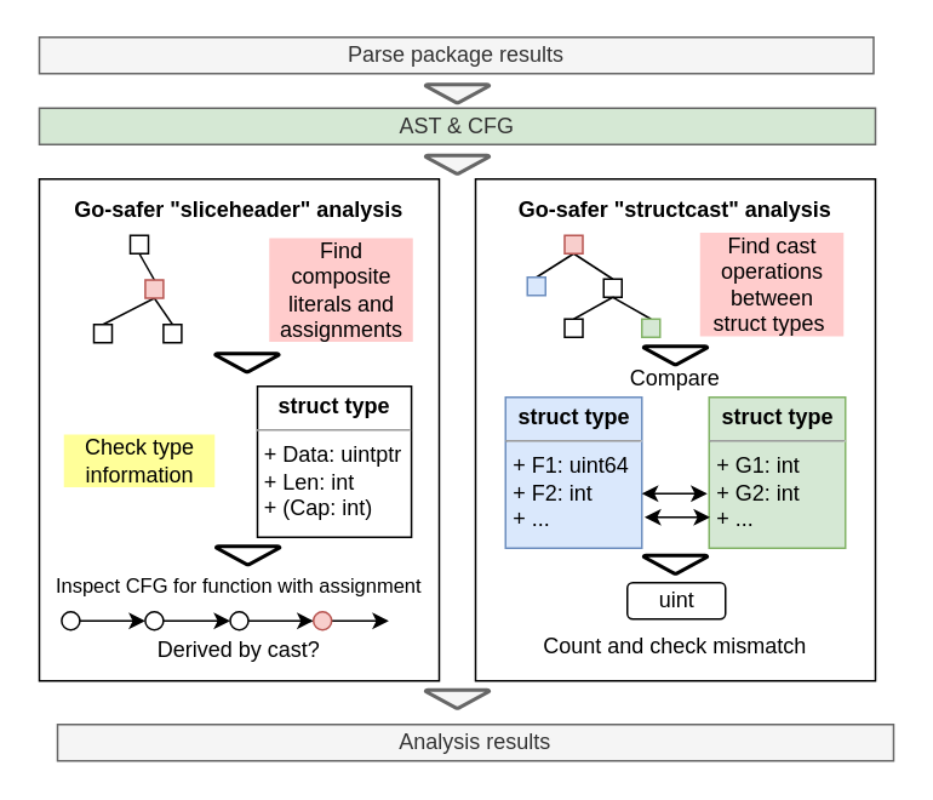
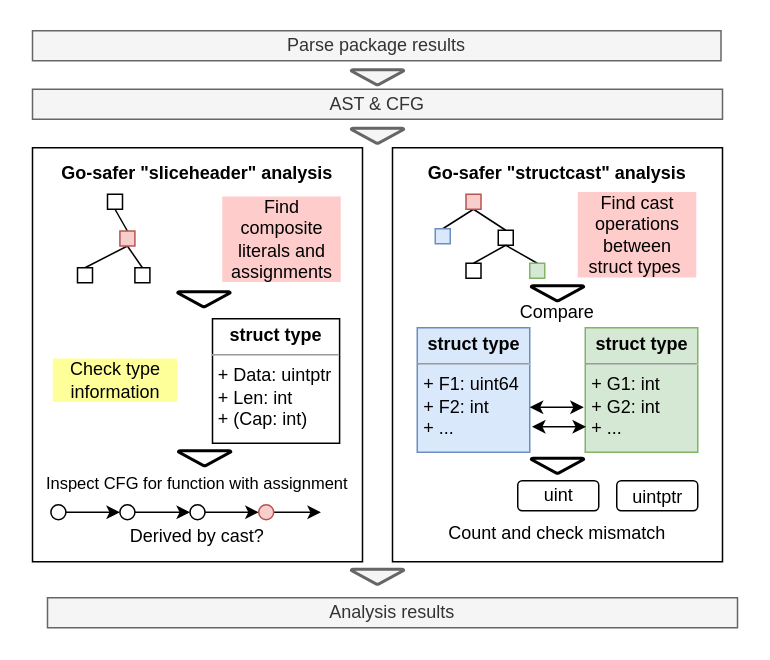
  <mxCell id="0" />
  <mxCell id="1" parent="0" />
  <mxCell id="2" value="" style="rounded=0;whiteSpace=wrap;html=1;" parent="1" vertex="1"><mxGeometry x="21" y="98" width="220" height="276" as="geometry" /></mxCell>
  <mxCell id="3" value="Parse package results" style="rounded=0;whiteSpace=wrap;html=1;fillColor=#f5f5f5;strokeColor=#666666;fontColor=#333333;" parent="1" vertex="1"><mxGeometry x="21" y="20" width="459" height="20" as="geometry" /></mxCell>
- <mxCell id="4" value="AST &amp;amp; CFG" style="rounded=0;whiteSpace=wrap;html=1;fillColor=#d5e8d4;strokeColor=#666666;fontColor=#333333;" parent="1" vertex="1"><mxGeometry x="21" y="59" width="460" height="20" as="geometry" /></mxCell>
+ <mxCell id="4" value="AST &amp;amp; CFG" style="rounded=0;whiteSpace=wrap;html=1;fillColor=#f5f5f5;strokeColor=#666666;fontColor=#333333;" parent="1" vertex="1"><mxGeometry x="21" y="59" width="460" height="20" as="geometry" /></mxCell>
  <mxCell id="5" value="&lt;b&gt;Go-safer &quot;sliceheader&quot; analysis&lt;/b&gt;" style="text;html=1;strokeColor=none;fillColor=none;align=center;verticalAlign=bottom;whiteSpace=wrap;rounded=0;" parent="1" vertex="1"><mxGeometry x="21" y="104" width="220" height="20" as="geometry" /></mxCell>
  <mxCell id="6" value="" style="rounded=0;whiteSpace=wrap;html=1;align=left;" parent="1" vertex="1"><mxGeometry x="71" y="129" width="10" height="10" as="geometry" /></mxCell>
  <mxCell id="7" style="edgeStyle=none;rounded=0;orthogonalLoop=1;jettySize=auto;html=1;exitX=0.5;exitY=0;exitDx=0;exitDy=0;entryX=0.5;entryY=1;entryDx=0;entryDy=0;endArrow=none;endFill=0;" parent="1" source="10" target="6" edge="1"><mxGeometry relative="1" as="geometry" /></mxCell>
  <mxCell id="8" style="edgeStyle=none;rounded=0;orthogonalLoop=1;jettySize=auto;html=1;exitX=0.5;exitY=1;exitDx=0;exitDy=0;entryX=0.5;entryY=0;entryDx=0;entryDy=0;endArrow=none;endFill=0;" parent="1" source="10" target="11" edge="1"><mxGeometry relative="1" as="geometry" /></mxCell>
  <mxCell id="9" style="edgeStyle=none;rounded=0;orthogonalLoop=1;jettySize=auto;html=1;exitX=0.5;exitY=1;exitDx=0;exitDy=0;entryX=0.5;entryY=0;entryDx=0;entryDy=0;endArrow=none;endFill=0;" parent="1" source="10" target="12" edge="1"><mxGeometry relative="1" as="geometry" /></mxCell>
  <mxCell id="10" value="" style="rounded=0;whiteSpace=wrap;html=1;align=left;fillColor=#f8cecc;strokeColor=#b85450;" parent="1" vertex="1"><mxGeometry x="79.27" y="153.5" width="10" height="10" as="geometry" /></mxCell>
  <mxCell id="11" value="" style="rounded=0;whiteSpace=wrap;html=1;align=left;" parent="1" vertex="1"><mxGeometry x="89.27" y="178" width="10" height="10" as="geometry" /></mxCell>
  <mxCell id="12" value="" style="rounded=0;whiteSpace=wrap;html=1;align=left;" parent="1" vertex="1"><mxGeometry x="51" y="178" width="10" height="10" as="geometry" /></mxCell>
  <mxCell id="13" style="edgeStyle=none;rounded=0;orthogonalLoop=1;jettySize=auto;html=1;entryX=0.25;entryY=0;entryDx=0;entryDy=0;endArrow=none;endFill=0;" parent="1" source="10" target="10" edge="1"><mxGeometry relative="1" as="geometry" /></mxCell>
  <mxCell id="14" value="&lt;p style=&quot;margin: 4px 0px 0px ; text-align: center&quot;&gt;&lt;b&gt;&lt;font style=&quot;font-size: 12px&quot;&gt;struct type&lt;/font&gt;&lt;/b&gt;&lt;/p&gt;&lt;hr size=&quot;1&quot;&gt;&lt;p style=&quot;margin: 0px 0px 0px 4px&quot;&gt;&lt;font style=&quot;font-size: 12px&quot;&gt;+ Data: uintptr&lt;/font&gt;&lt;/p&gt;&lt;p style=&quot;margin: 0px 0px 0px 4px&quot;&gt;&lt;font style=&quot;font-size: 12px&quot;&gt;+ Len: int&lt;/font&gt;&lt;/p&gt;&lt;p style=&quot;margin: 0px 0px 0px 4px&quot;&gt;&lt;font style=&quot;font-size: 12px&quot;&gt;+ (Cap: int)&lt;/font&gt;&lt;/p&gt;" style="verticalAlign=top;align=left;overflow=fill;fontSize=12;fontFamily=Helvetica;html=1;labelBackgroundColor=none;" parent="1" vertex="1"><mxGeometry x="141" y="212" width="84.73" height="83" as="geometry" /></mxCell>
  <mxCell id="15" value="Check type information" style="text;html=1;strokeColor=none;fillColor=none;align=center;verticalAlign=middle;whiteSpace=wrap;rounded=0;labelBackgroundColor=#FFFF99;" parent="1" vertex="1"><mxGeometry x="34.41" y="216" width="84.5" height="73" as="geometry" /></mxCell>
  <mxCell id="16" value="" style="strokeWidth=2;html=1;shape=mxgraph.flowchart.merge_or_storage;whiteSpace=wrap;labelBackgroundColor=none;fillColor=none;gradientColor=none;align=left;" parent="1" vertex="1"><mxGeometry x="117.8" y="194" width="35" height="10" as="geometry" /></mxCell>
  <mxCell id="17" value="" style="strokeWidth=2;html=1;shape=mxgraph.flowchart.merge_or_storage;whiteSpace=wrap;labelBackgroundColor=none;fillColor=none;gradientColor=none;align=left;" parent="1" vertex="1"><mxGeometry x="118.27" y="300" width="35" height="10" as="geometry" /></mxCell>
  <mxCell id="18" style="edgeStyle=orthogonalEdgeStyle;rounded=0;orthogonalLoop=1;jettySize=auto;html=1;exitX=1;exitY=0.5;exitDx=0;exitDy=0;entryX=0;entryY=0.5;entryDx=0;entryDy=0;" parent="1" source="19" target="21" edge="1"><mxGeometry relative="1" as="geometry" /></mxCell>
  <mxCell id="19" value="" style="ellipse;whiteSpace=wrap;html=1;aspect=fixed;labelBackgroundColor=none;strokeColor=#000000;fillColor=none;gradientColor=none;align=left;" parent="1" vertex="1"><mxGeometry x="33.27" y="336" width="10" height="10" as="geometry" /></mxCell>
  <mxCell id="20" style="edgeStyle=orthogonalEdgeStyle;rounded=0;orthogonalLoop=1;jettySize=auto;html=1;exitX=1;exitY=0.5;exitDx=0;exitDy=0;entryX=0;entryY=0.5;entryDx=0;entryDy=0;" parent="1" source="21" target="23" edge="1"><mxGeometry relative="1" as="geometry" /></mxCell>
  <mxCell id="21" value="" style="ellipse;whiteSpace=wrap;html=1;aspect=fixed;labelBackgroundColor=none;align=left;" parent="1" vertex="1"><mxGeometry x="79.27" y="336" width="10" height="10" as="geometry" /></mxCell>
  <mxCell id="22" style="edgeStyle=orthogonalEdgeStyle;rounded=0;orthogonalLoop=1;jettySize=auto;html=1;exitX=1;exitY=0.5;exitDx=0;exitDy=0;entryX=0;entryY=0.5;entryDx=0;entryDy=0;" parent="1" source="23" target="25" edge="1"><mxGeometry relative="1" as="geometry" /></mxCell>
  <mxCell id="23" value="" style="ellipse;whiteSpace=wrap;html=1;aspect=fixed;labelBackgroundColor=none;strokeColor=#000000;fillColor=none;gradientColor=none;align=left;" parent="1" vertex="1"><mxGeometry x="126" y="336" width="10" height="10" as="geometry" /></mxCell>
  <mxCell id="24" style="edgeStyle=orthogonalEdgeStyle;rounded=0;orthogonalLoop=1;jettySize=auto;html=1;exitX=1;exitY=0.5;exitDx=0;exitDy=0;entryX=0;entryY=0.5;entryDx=0;entryDy=0;" parent="1" source="25" edge="1"><mxGeometry relative="1" as="geometry"><mxPoint x="213.27" y="341" as="targetPoint" /></mxGeometry></mxCell>
  <mxCell id="25" value="" style="ellipse;whiteSpace=wrap;html=1;aspect=fixed;labelBackgroundColor=none;strokeColor=#b85450;fillColor=#f8cecc;align=left;" parent="1" vertex="1"><mxGeometry x="171.8" y="336" width="10" height="10" as="geometry" /></mxCell>
  <mxCell id="26" value="&lt;div&gt;&lt;span&gt;&lt;font style=&quot;font-size: 11px&quot;&gt;Inspect CFG for function with assignment&lt;/font&gt;&lt;/span&gt;&lt;/div&gt;" style="text;html=1;strokeColor=none;fillColor=none;align=center;verticalAlign=middle;whiteSpace=wrap;rounded=0;labelBackgroundColor=none;" parent="1" vertex="1"><mxGeometry x="20.73" y="312" width="220" height="20" as="geometry" /></mxCell>
  <mxCell id="27" value="" style="strokeWidth=2;html=1;shape=mxgraph.flowchart.merge_or_storage;whiteSpace=wrap;labelBackgroundColor=none;fillColor=#f5f5f5;align=left;strokeColor=#666666;fontColor=#333333;" parent="1" vertex="1"><mxGeometry x="233.5" y="46" width="35" height="10" as="geometry" /></mxCell>
  <mxCell id="28" value="" style="strokeWidth=2;html=1;shape=mxgraph.flowchart.merge_or_storage;whiteSpace=wrap;labelBackgroundColor=none;fillColor=#f5f5f5;align=left;strokeColor=#666666;fontColor=#333333;" parent="1" vertex="1"><mxGeometry x="233.5" y="85" width="35" height="10" as="geometry" /></mxCell>
  <mxCell id="29" value="" style="strokeWidth=2;html=1;shape=mxgraph.flowchart.merge_or_storage;whiteSpace=wrap;labelBackgroundColor=none;fillColor=#f5f5f5;align=left;strokeColor=#666666;fontColor=#333333;" parent="1" vertex="1"><mxGeometry x="233.5" y="379" width="35" height="10" as="geometry" /></mxCell>
  <mxCell id="30" value="Analysis results" style="rounded=0;whiteSpace=wrap;html=1;fillColor=#f5f5f5;strokeColor=#666666;fontColor=#333333;" parent="1" vertex="1"><mxGeometry x="31" y="398" width="460" height="20" as="geometry" /></mxCell>
  <mxCell id="31" value="" style="rounded=0;whiteSpace=wrap;html=1;" parent="1" vertex="1"><mxGeometry x="261" y="98" width="220" height="276" as="geometry" /></mxCell>
  <mxCell id="32" value="&lt;b&gt;&lt;font style=&quot;font-size: 12px&quot;&gt;Go-safer &quot;structcast&quot; analysis&lt;/font&gt;&lt;/b&gt;" style="text;html=1;strokeColor=none;fillColor=none;align=center;verticalAlign=bottom;whiteSpace=wrap;rounded=0;" parent="1" vertex="1"><mxGeometry x="261" y="104" width="220" height="20" as="geometry" /></mxCell>
  <mxCell id="33" style="edgeStyle=none;rounded=0;orthogonalLoop=1;jettySize=auto;html=1;exitX=0.5;exitY=1;exitDx=0;exitDy=0;entryX=0.5;entryY=0;entryDx=0;entryDy=0;endArrow=none;endFill=0;" parent="1" source="35" target="40" edge="1"><mxGeometry relative="1" as="geometry" /></mxCell>
  <mxCell id="34" style="edgeStyle=none;rounded=0;orthogonalLoop=1;jettySize=auto;html=1;exitX=0.5;exitY=1;exitDx=0;exitDy=0;entryX=0.5;entryY=0;entryDx=0;entryDy=0;endArrow=none;endFill=0;" parent="1" source="35" target="41" edge="1"><mxGeometry relative="1" as="geometry" /></mxCell>
  <mxCell id="35" value="" style="rounded=0;whiteSpace=wrap;html=1;labelBackgroundColor=none;strokeColor=#000000;fillColor=none;gradientColor=none;align=left;" parent="1" vertex="1"><mxGeometry x="331.5" y="153" width="10" height="10" as="geometry" /></mxCell>
  <mxCell id="36" style="edgeStyle=none;rounded=0;orthogonalLoop=1;jettySize=auto;html=1;exitX=0.5;exitY=1;exitDx=0;exitDy=0;entryX=0.5;entryY=0;entryDx=0;entryDy=0;endArrow=none;endFill=0;" parent="1" source="38" target="39" edge="1"><mxGeometry relative="1" as="geometry" /></mxCell>
  <mxCell id="37" style="edgeStyle=none;rounded=0;orthogonalLoop=1;jettySize=auto;html=1;exitX=0.5;exitY=1;exitDx=0;exitDy=0;entryX=0.5;entryY=0;entryDx=0;entryDy=0;endArrow=none;endFill=0;" parent="1" source="38" target="35" edge="1"><mxGeometry relative="1" as="geometry" /></mxCell>
  <mxCell id="38" value="" style="rounded=0;whiteSpace=wrap;html=1;labelBackgroundColor=none;strokeColor=#b85450;fillColor=#f8cecc;align=left;" parent="1" vertex="1"><mxGeometry x="310" y="129" width="10" height="10" as="geometry" /></mxCell>
  <mxCell id="39" value="" style="rounded=0;whiteSpace=wrap;html=1;labelBackgroundColor=none;strokeColor=#6c8ebf;fillColor=#dae8fc;align=left;" parent="1" vertex="1"><mxGeometry x="289.5" y="152" width="10" height="10" as="geometry" /></mxCell>
  <mxCell id="40" value="" style="rounded=0;whiteSpace=wrap;html=1;labelBackgroundColor=none;strokeColor=#000000;fillColor=none;gradientColor=none;align=left;" parent="1" vertex="1"><mxGeometry x="310" y="175" width="10" height="10" as="geometry" /></mxCell>
  <mxCell id="41" value="" style="rounded=0;whiteSpace=wrap;html=1;labelBackgroundColor=none;strokeColor=#82b366;fillColor=#d5e8d4;align=left;" parent="1" vertex="1"><mxGeometry x="352.5" y="175" width="10" height="10" as="geometry" /></mxCell>
  <mxCell id="42" value="" style="strokeWidth=2;html=1;shape=mxgraph.flowchart.merge_or_storage;whiteSpace=wrap;labelBackgroundColor=none;fillColor=none;gradientColor=none;align=left;" parent="1" vertex="1"><mxGeometry x="353.5" y="190" width="35" height="10" as="geometry" /></mxCell>
  <mxCell id="43" value="&lt;p style=&quot;margin: 4px 0px 0px ; text-align: center&quot;&gt;&lt;b&gt;&lt;font style=&quot;font-size: 12px&quot;&gt;struct type&lt;/font&gt;&lt;/b&gt;&lt;/p&gt;&lt;hr size=&quot;1&quot;&gt;&lt;p style=&quot;margin: 0px 0px 0px 4px&quot;&gt;&lt;font style=&quot;font-size: 12px&quot;&gt;+ F1: uint64&lt;/font&gt;&lt;/p&gt;&lt;p style=&quot;margin: 0px 0px 0px 4px&quot;&gt;&lt;font style=&quot;font-size: 12px&quot;&gt;+ F2: int&lt;/font&gt;&lt;/p&gt;&lt;p style=&quot;margin: 0px 0px 0px 4px&quot;&gt;&lt;font style=&quot;font-size: 12px&quot;&gt;+ ...&lt;/font&gt;&lt;/p&gt;" style="verticalAlign=top;align=left;overflow=fill;fontSize=12;fontFamily=Helvetica;html=1;labelBackgroundColor=none;fillColor=#dae8fc;strokeColor=#6c8ebf;" parent="1" vertex="1"><mxGeometry x="277.5" y="218" width="75" height="83" as="geometry" /></mxCell>
  <mxCell id="44" value="&lt;p style=&quot;margin: 4px 0px 0px ; text-align: center&quot;&gt;&lt;b&gt;&lt;font style=&quot;font-size: 12px&quot;&gt;struct type&lt;/font&gt;&lt;/b&gt;&lt;/p&gt;&lt;hr size=&quot;1&quot;&gt;&lt;p style=&quot;margin: 0px 0px 0px 4px&quot;&gt;&lt;font style=&quot;font-size: 12px&quot;&gt;+ G1: int&lt;/font&gt;&lt;/p&gt;&lt;p style=&quot;margin: 0px 0px 0px 4px&quot;&gt;&lt;font style=&quot;font-size: 12px&quot;&gt;+ G2: int&lt;/font&gt;&lt;/p&gt;&lt;p style=&quot;margin: 0px 0px 0px 4px&quot;&gt;&lt;font style=&quot;font-size: 12px&quot;&gt;+ ...&lt;/font&gt;&lt;/p&gt;" style="verticalAlign=top;align=left;overflow=fill;fontSize=12;fontFamily=Helvetica;html=1;labelBackgroundColor=none;fillColor=#d5e8d4;strokeColor=#82b366;" parent="1" vertex="1"><mxGeometry x="389.5" y="218" width="75" height="83" as="geometry" /></mxCell>
  <mxCell id="45" value="" style="endArrow=classic;startArrow=classic;html=1;entryX=0;entryY=0.5;entryDx=0;entryDy=0;" parent="1" edge="1"><mxGeometry width="50" height="50" relative="1" as="geometry"><mxPoint x="352.5" y="271" as="sourcePoint" /><mxPoint x="388.5" y="271" as="targetPoint" /><Array as="points"><mxPoint x="360.5" y="271" /></Array></mxGeometry></mxCell>
  <mxCell id="46" value="" style="endArrow=classic;startArrow=classic;html=1;entryX=0;entryY=0.5;entryDx=0;entryDy=0;" parent="1" edge="1"><mxGeometry width="50" height="50" relative="1" as="geometry"><mxPoint x="354" y="284" as="sourcePoint" /><mxPoint x="390" y="284" as="targetPoint" /></mxGeometry></mxCell>
  <mxCell id="47" value="" style="strokeWidth=2;html=1;shape=mxgraph.flowchart.merge_or_storage;whiteSpace=wrap;labelBackgroundColor=none;fillColor=none;gradientColor=none;align=left;" parent="1" vertex="1"><mxGeometry x="353.5" y="305" width="35" height="10" as="geometry" /></mxCell>
  <mxCell id="48" value="&lt;font style=&quot;font-size: 12px&quot;&gt;Count and check mismatch&lt;/font&gt;" style="text;html=1;strokeColor=none;fillColor=none;align=center;verticalAlign=middle;whiteSpace=wrap;rounded=0;labelBackgroundColor=none;" parent="1" vertex="1"><mxGeometry x="261" y="345" width="220" height="20" as="geometry" /></mxCell>
+ <mxCell id="49" value="&lt;font style=&quot;font-size: 12px&quot;&gt;uintptr&lt;/font&gt;" style="rounded=1;whiteSpace=wrap;html=1;labelBackgroundColor=none;strokeColor=#000000;fillColor=none;gradientColor=none;align=center;verticalAlign=bottom;" parent="1" vertex="1"><mxGeometry x="410.5" y="320" width="54" height="20" as="geometry" /></mxCell>
  <mxCell id="50" value="&lt;font style=&quot;font-size: 12px&quot;&gt;uint&lt;/font&gt;" style="rounded=1;whiteSpace=wrap;html=1;labelBackgroundColor=none;strokeColor=#000000;fillColor=none;gradientColor=none;align=center;verticalAlign=middle;" parent="1" vertex="1"><mxGeometry x="344.5" y="320" width="54" height="20" as="geometry" /></mxCell>
  <mxCell id="51" value="&lt;font style=&quot;font-size: 12px&quot;&gt;Derived by cast?&lt;/font&gt;" style="text;html=1;strokeColor=none;fillColor=none;align=center;verticalAlign=middle;whiteSpace=wrap;rounded=0;labelBackgroundColor=none;" parent="1" vertex="1"><mxGeometry x="21" y="347" width="220" height="20" as="geometry" /></mxCell>
  <mxCell id="52" value="&lt;font style=&quot;font-size: 12px&quot;&gt;Compare&lt;/font&gt;" style="text;html=1;strokeColor=none;fillColor=none;align=center;verticalAlign=middle;whiteSpace=wrap;rounded=0;labelBackgroundColor=none;" parent="1" vertex="1"><mxGeometry x="261" y="198" width="220" height="20" as="geometry" /></mxCell>
  <mxCell id="53" value="Find cast operations between struct&amp;nbsp;types&amp;nbsp;" style="text;html=1;strokeColor=none;fillColor=none;align=center;verticalAlign=middle;whiteSpace=wrap;rounded=0;labelBackgroundColor=#FFCCCC;" parent="1" vertex="1"><mxGeometry x="383.5" y="122" width="81" height="67" as="geometry" /></mxCell>
  <mxCell id="54" value="Find composite literals and assignments" style="text;html=1;strokeColor=none;fillColor=none;align=center;verticalAlign=middle;whiteSpace=wrap;rounded=0;labelBackgroundColor=#FFCCCC;" parent="1" vertex="1"><mxGeometry x="146.5" y="125" width="81" height="67" as="geometry" /></mxCell>
